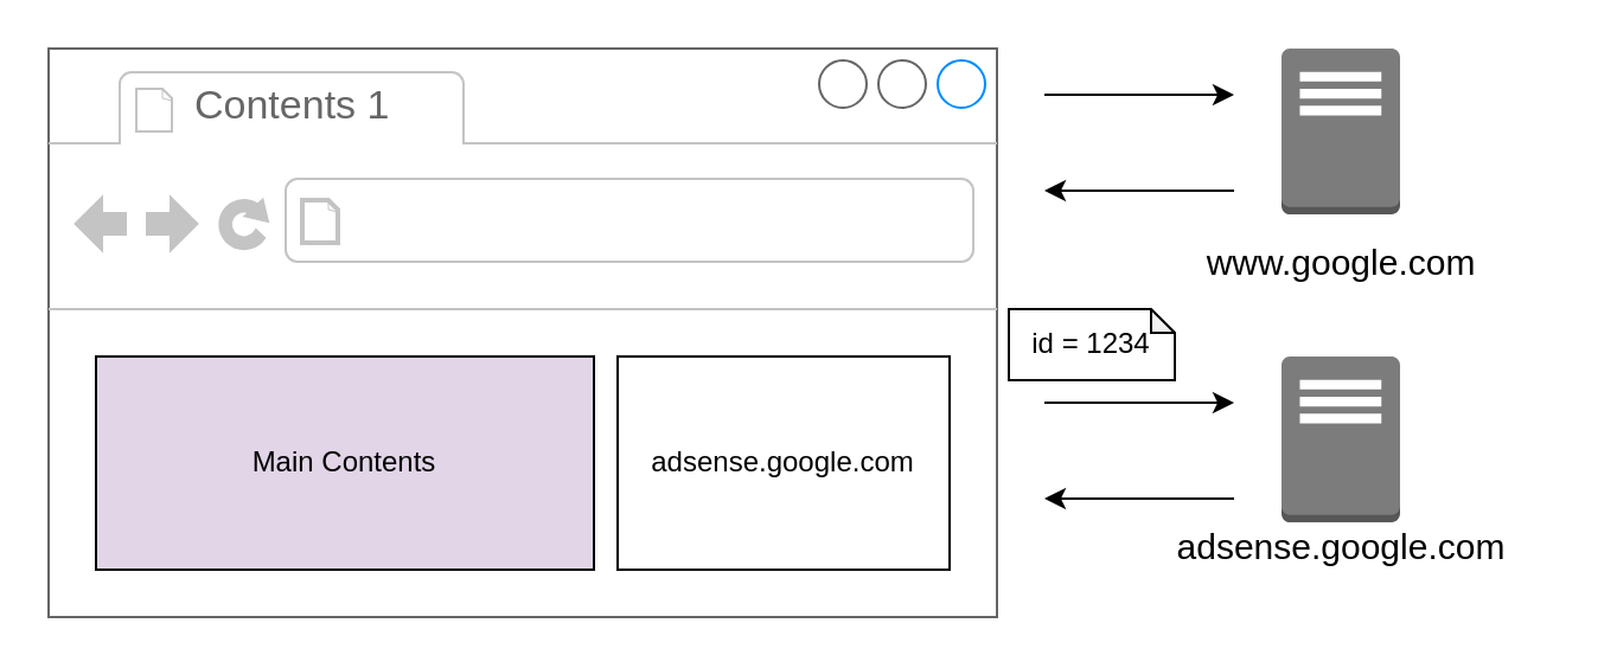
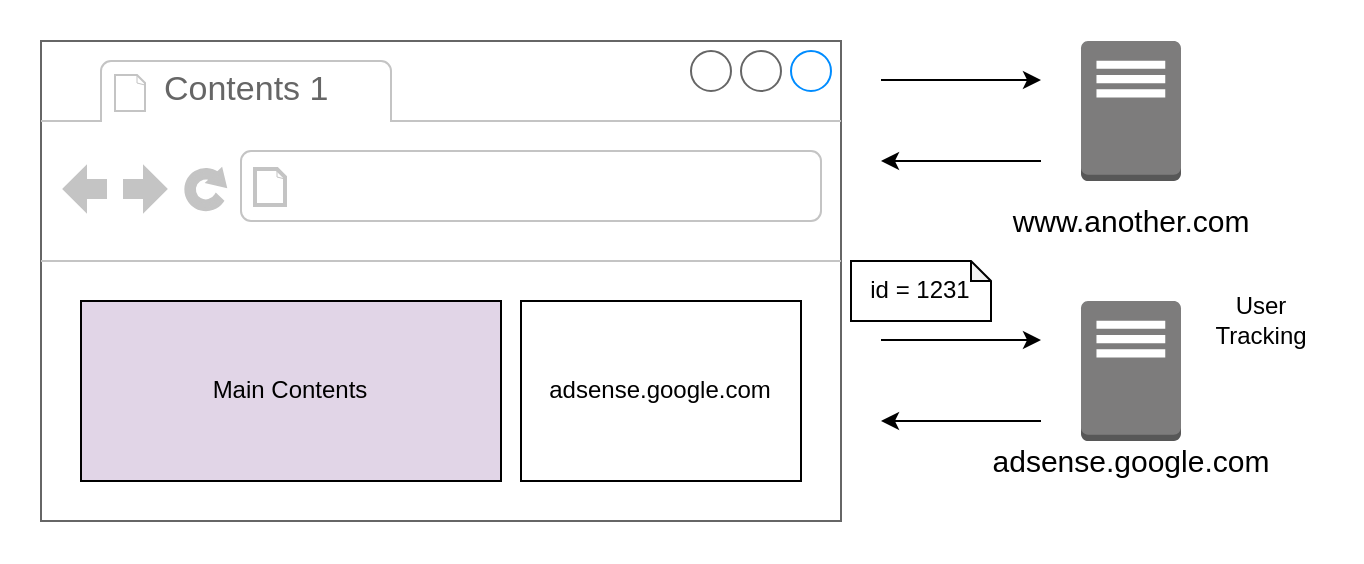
  <mxCell id="0" />
  <mxCell id="1" parent="0" />
  <mxCell id="2" value="" style="strokeWidth=1;shadow=0;dashed=0;align=center;html=1;shape=mxgraph.mockup.containers.browserWindow;rSize=0;strokeColor=#666666;strokeColor2=#008cff;strokeColor3=#c4c4c4;mainText=,;recursiveResize=0;" parent="1" vertex="1"><mxGeometry x="20" y="20" width="400" height="240" as="geometry" /></mxCell>
  <mxCell id="3" value="Contents 1" style="strokeWidth=1;shadow=0;dashed=0;align=center;html=1;shape=mxgraph.mockup.containers.anchor;fontSize=17;fontColor=#666666;align=left;" parent="2" vertex="1"><mxGeometry x="60" y="12" width="110" height="26" as="geometry" /></mxCell>
  <mxCell id="4" value="adsense.google.com" style="rounded=0;whiteSpace=wrap;html=1;" parent="2" vertex="1"><mxGeometry x="240" y="130" width="140" height="90" as="geometry" /></mxCell>
  <mxCell id="5" value="Main Contents" style="rounded=0;whiteSpace=wrap;html=1;fillColor=#e1d5e7;" parent="2" vertex="1"><mxGeometry x="20" y="130" width="210" height="90" as="geometry" /></mxCell>
  <mxCell id="6" value="" style="outlineConnect=0;dashed=0;verticalLabelPosition=bottom;verticalAlign=top;align=center;html=1;shape=mxgraph.aws3.traditional_server;fillColor=#7D7C7C;gradientColor=none;fontSize=25;" parent="1" vertex="1"><mxGeometry x="540" y="20" width="50" height="70" as="geometry" /></mxCell>
  <mxCell id="7" value="" style="outlineConnect=0;dashed=0;verticalLabelPosition=bottom;verticalAlign=top;align=center;html=1;shape=mxgraph.aws3.traditional_server;fillColor=#7D7C7C;gradientColor=none;fontSize=25;" parent="1" vertex="1"><mxGeometry x="540" y="150" width="50" height="70" as="geometry" /></mxCell>
- <mxCell id="8" value="www.google.com" style="text;html=1;align=center;verticalAlign=middle;resizable=0;points=[];autosize=1;fontSize=15;" parent="1" vertex="1"><mxGeometry x="500" y="100" width="130" height="20" as="geometry" /></mxCell>
+ <mxCell id="8" value="www.another.com" style="text;html=1;align=center;verticalAlign=middle;resizable=0;points=[];autosize=1;fontSize=15;" parent="1" vertex="1"><mxGeometry x="500" y="100" width="130" height="20" as="geometry" /></mxCell>
  <mxCell id="9" value="adsense.google.com" style="text;html=1;align=center;verticalAlign=middle;resizable=0;points=[];autosize=1;fontSize=15;" parent="1" vertex="1"><mxGeometry x="490" y="220" width="150" height="20" as="geometry" /></mxCell>
  <mxCell id="10" value="" style="endArrow=classic;html=1;fontSize=15;fontColor=#FFFFFF;" parent="1" edge="1"><mxGeometry width="50" height="50" relative="1" as="geometry"><mxPoint x="440" y="39.5" as="sourcePoint" /><mxPoint x="520" y="39.5" as="targetPoint" /></mxGeometry></mxCell>
  <mxCell id="11" value="" style="endArrow=classic;html=1;fontSize=15;fontColor=#FFFFFF;" parent="1" edge="1"><mxGeometry width="50" height="50" relative="1" as="geometry"><mxPoint x="520" y="80" as="sourcePoint" /><mxPoint x="440" y="80" as="targetPoint" /></mxGeometry></mxCell>
  <mxCell id="12" value="" style="endArrow=classic;html=1;fontSize=15;fontColor=#FFFFFF;" parent="1" edge="1"><mxGeometry width="50" height="50" relative="1" as="geometry"><mxPoint x="440" y="169.5" as="sourcePoint" /><mxPoint x="520" y="169.5" as="targetPoint" /></mxGeometry></mxCell>
  <mxCell id="13" value="" style="endArrow=classic;html=1;fontSize=15;fontColor=#FFFFFF;" parent="1" edge="1"><mxGeometry width="50" height="50" relative="1" as="geometry"><mxPoint x="520" y="210" as="sourcePoint" /><mxPoint x="440" y="210" as="targetPoint" /></mxGeometry></mxCell>
- <mxCell id="14" value="id = 1234" style="shape=note;whiteSpace=wrap;html=1;backgroundOutline=1;darkOpacity=0.05;size=10;" parent="1" vertex="1"><mxGeometry x="425" y="130" width="70" height="30" as="geometry" /></mxCell>
+ <mxCell id="14" value="id = 1231" style="shape=note;whiteSpace=wrap;html=1;backgroundOutline=1;darkOpacity=0.05;size=10;" parent="1" vertex="1"><mxGeometry x="425" y="130" width="70" height="30" as="geometry" /></mxCell>
+ <mxCell id="15" value="User&lt;br&gt;Tracking" style="text;html=1;align=center;verticalAlign=middle;resizable=0;points=[];autosize=1;" vertex="1" parent="1"><mxGeometry x="600" y="145" width="60" height="30" as="geometry" /></mxCell>
